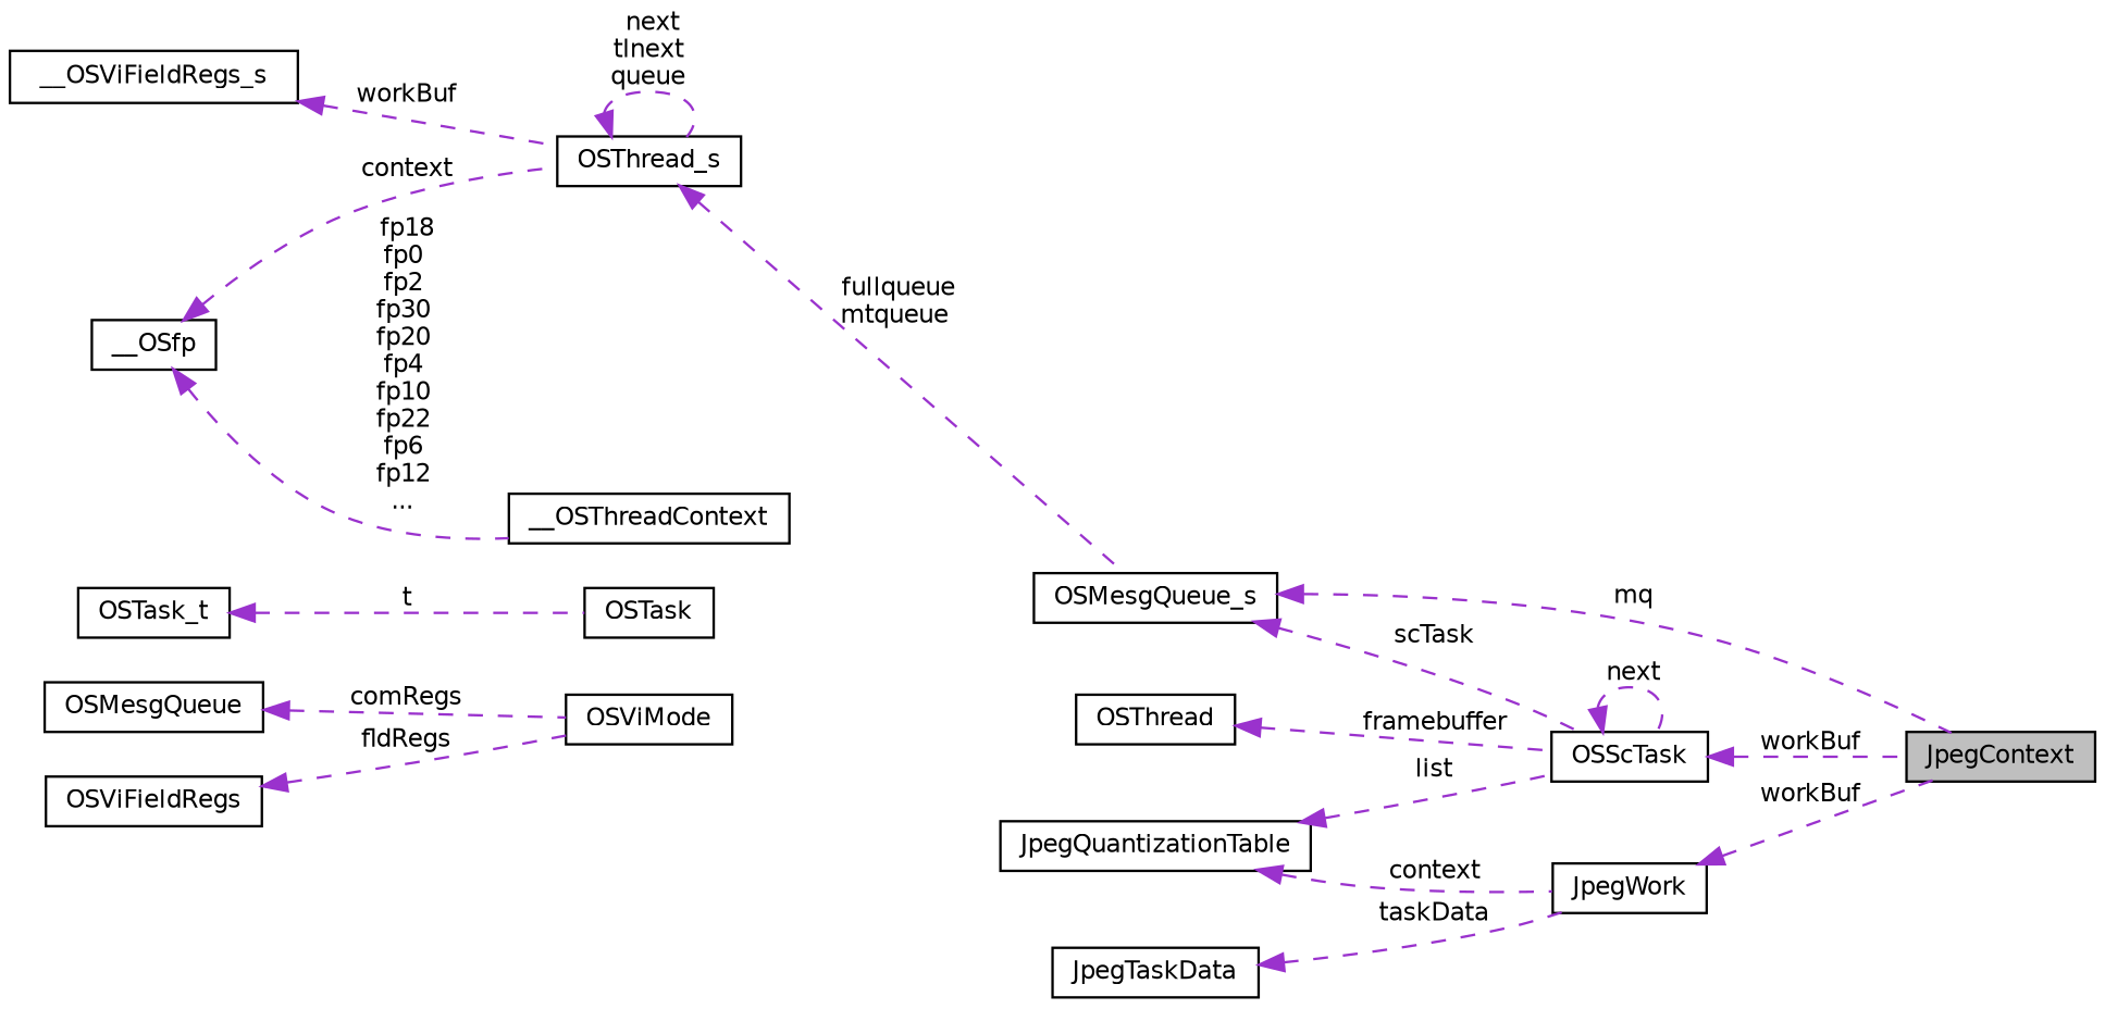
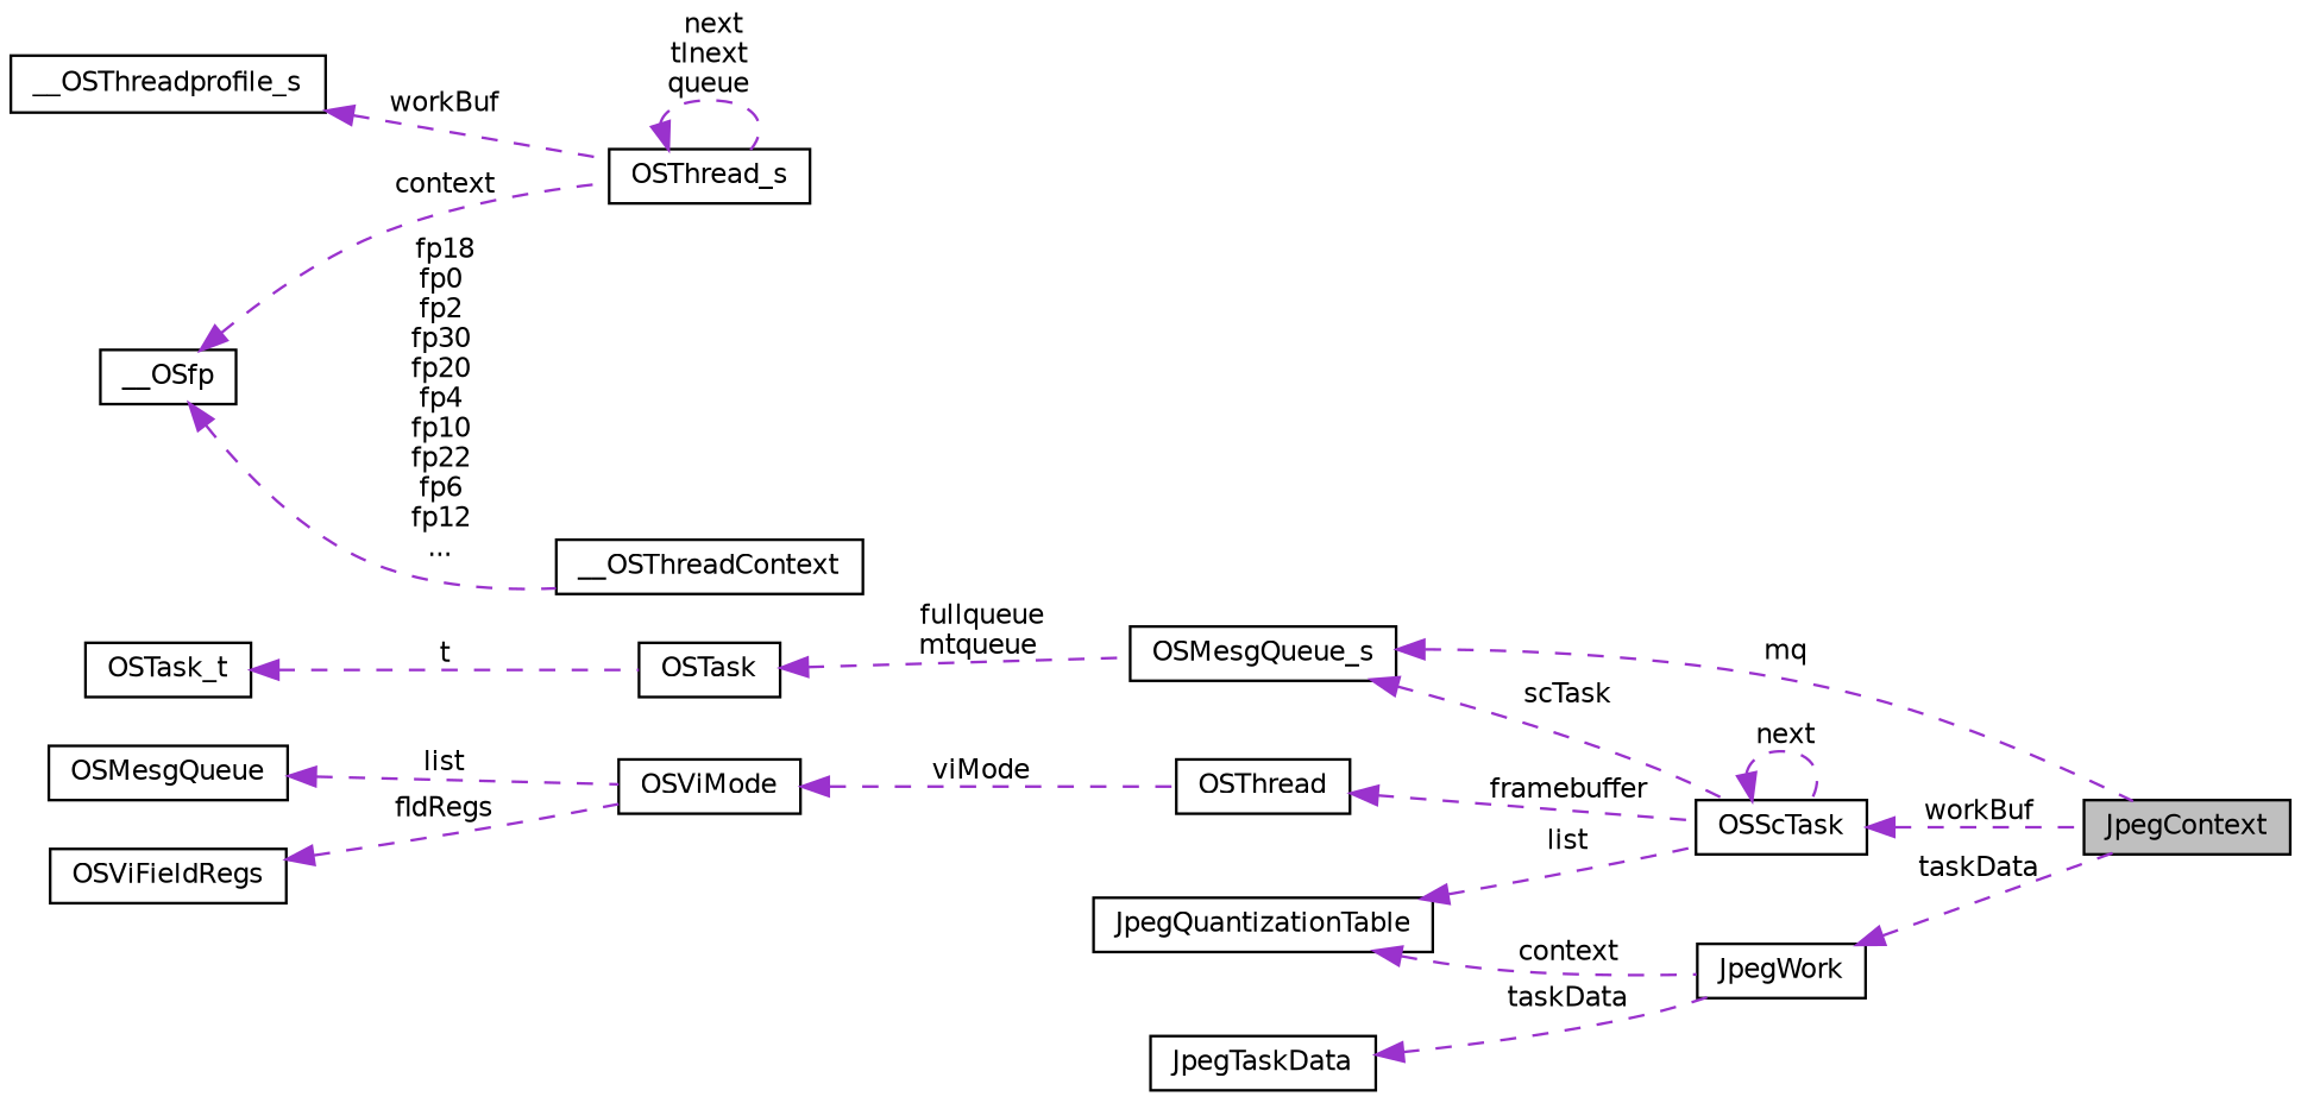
  digraph {
    rankdir=LR
    node [color=black fillcolor=white fontname=Helvetica fontsize=10 shape=record style=filled]
    edge [color=darkorchid3 dir=back fontname=Helvetica fontsize=10 labelfontname=Helvetica labelfontsize=10 style=dashed]
    n1 [fillcolor=grey75 fontcolor=black height=0.2 label=JpegContext width=0.4]
    n2 [height=0.2 label=OSScTask width=0.4]
    n3 [height=0.2 label=OSMesgQueue_s width=0.4]
    n4 [height=0.2 label=OSThread_s width=0.4]
-   n5 [height=0.2 label=__OSViFieldRegs_s width=0.4]
+   n5 [height=0.2 label=__OSThreadprofile_s width=0.4]
    n6 [height=0.2 label=__OSThreadContext width=0.4]
    n7 [height=0.2 label=__OSfp width=0.4]
    n8 [height=0.2 label=OSTask width=0.4]
    n9 [height=0.2 label=OSTask_t width=0.4]
    n10 [height=0.2 label=OSThread width=0.4]
    n11 [height=0.2 label=OSViMode width=0.4]
    n12 [height=0.2 label=OSMesgQueue width=0.4]
    n13 [height=0.2 label=OSViFieldRegs width=0.4]
    n14 [height=0.2 label=JpegWork width=0.4]
    n15 [height=0.2 label=JpegTaskData width=0.4]
    n16 [height=0.2 label=JpegQuantizationTable width=0.4]
    n2 -> n1 [label=" workBuf"]
    n2 -> n2 [label=" next"]
    n3 -> n1 [label=" mq"]
    n3 -> n2 [label=" scTask"]
-   n4 -> n3 [label=" fullqueue\nmtqueue"]
+   n8 -> n3 [label=" fullqueue\nmtqueue"]
    n4 -> n4 [label=" next\ntlnext\nqueue"]
    n5 -> n4 [label=" workBuf"]
    n7 -> n4 [label=" context"]
    n7 -> n6 [label=" fp18\nfp0\nfp2\nfp30\nfp20\nfp4\nfp10\nfp22\nfp6\nfp12\n..."]
    n9 -> n8 [label=" t"]
    n10 -> n2 [label=" framebuffer"]
-   n12 -> n11 [label=" comRegs"]
+   n11 -> n10 [label=" viMode"]
+   n12 -> n11 [label=" list"]
    n13 -> n11 [label=" fldRegs"]
-   n14 -> n1 [label=" workBuf"]
+   n14 -> n1 [label=" taskData"]
    n15 -> n14 [label=" taskData"]
    n16 -> n2 [label=" list"]
    n16 -> n14 [label=" context"]
  }
